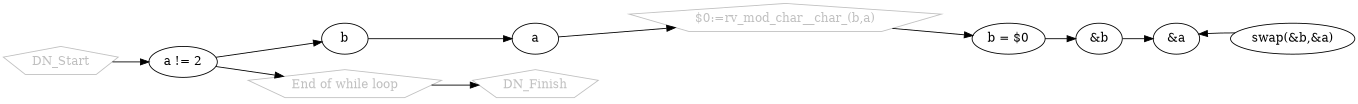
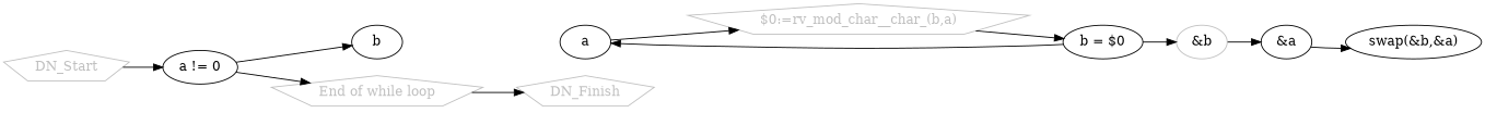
  digraph {
    rankdir=LR
    n1 [color=grey fontcolor=grey label=DN_Start shape=pentagon]
-   n2 [label="a != 2"]
+   n2 [label="a != 0"]
    n3 [label=b]
    n4 [color=grey fontcolor=grey label="End of while loop" shape=pentagon]
    n5 [label=a]
    n6 [color=grey fontcolor=grey label=DN_Finish shape=pentagon]
    n7 [color=grey fontcolor=grey label="$0:=rv_mod_char__char_(b,a)" shape=pentagon]
    n8 [label="b = $0"]
-   n9 [label="&b"]
+   n9 [label="&b" color=grey]
    n10 [label="&a"]
    n11 [label="swap(&b,&a)"]
    n1 -> n2
    n2 -> n3
    n2 -> n4
-   n3 -> n5
+   n8 -> n5
    n4 -> n6
    n5 -> n7
    n7 -> n8
    n8 -> n9
    n9 -> n10
-   n11 -> n10
+   n10 -> n11
  }
